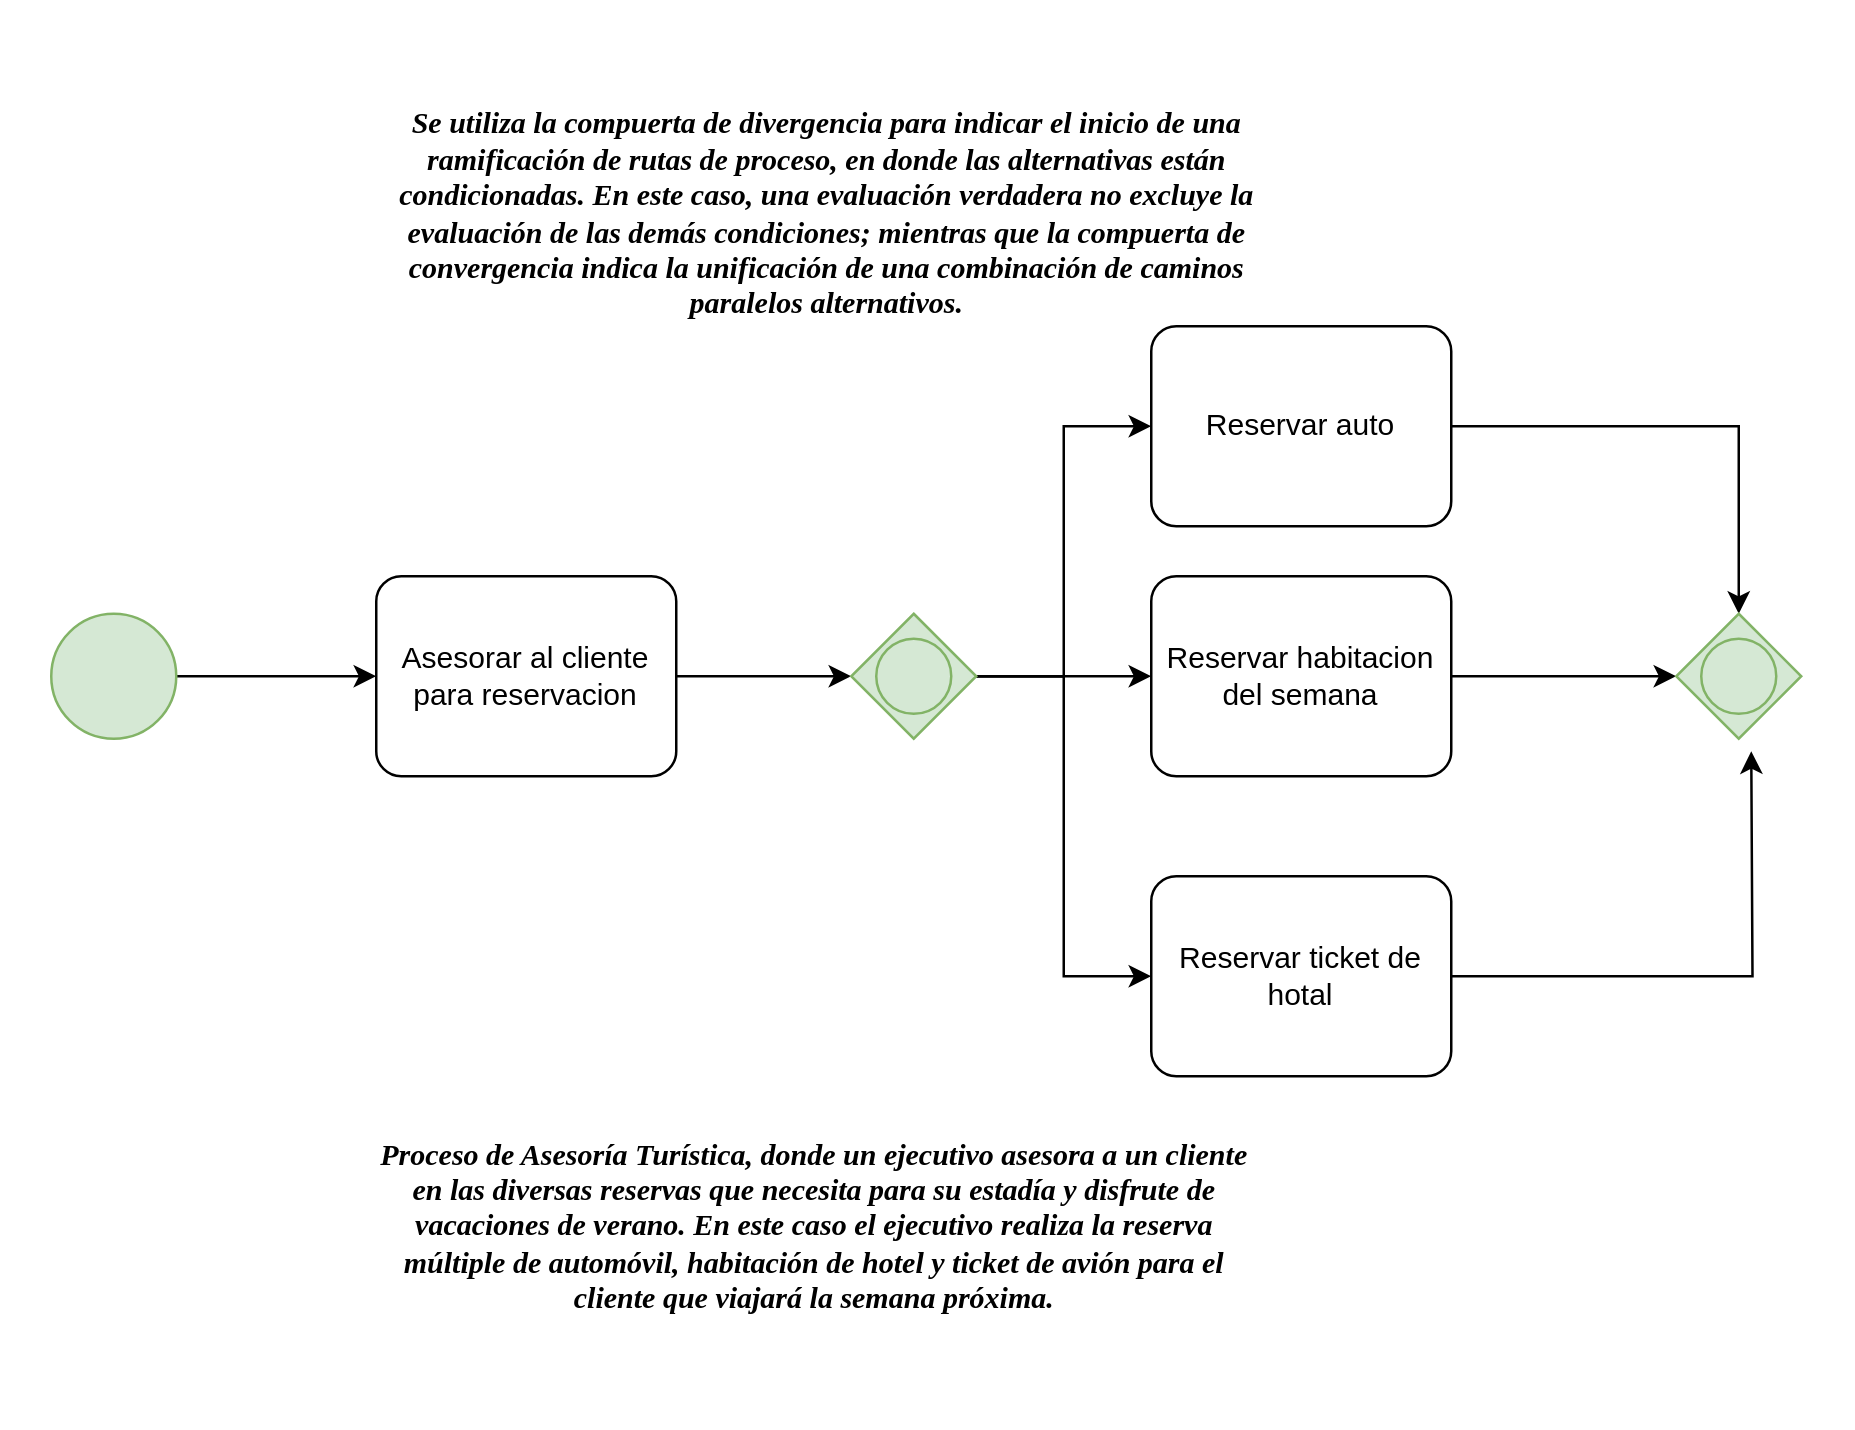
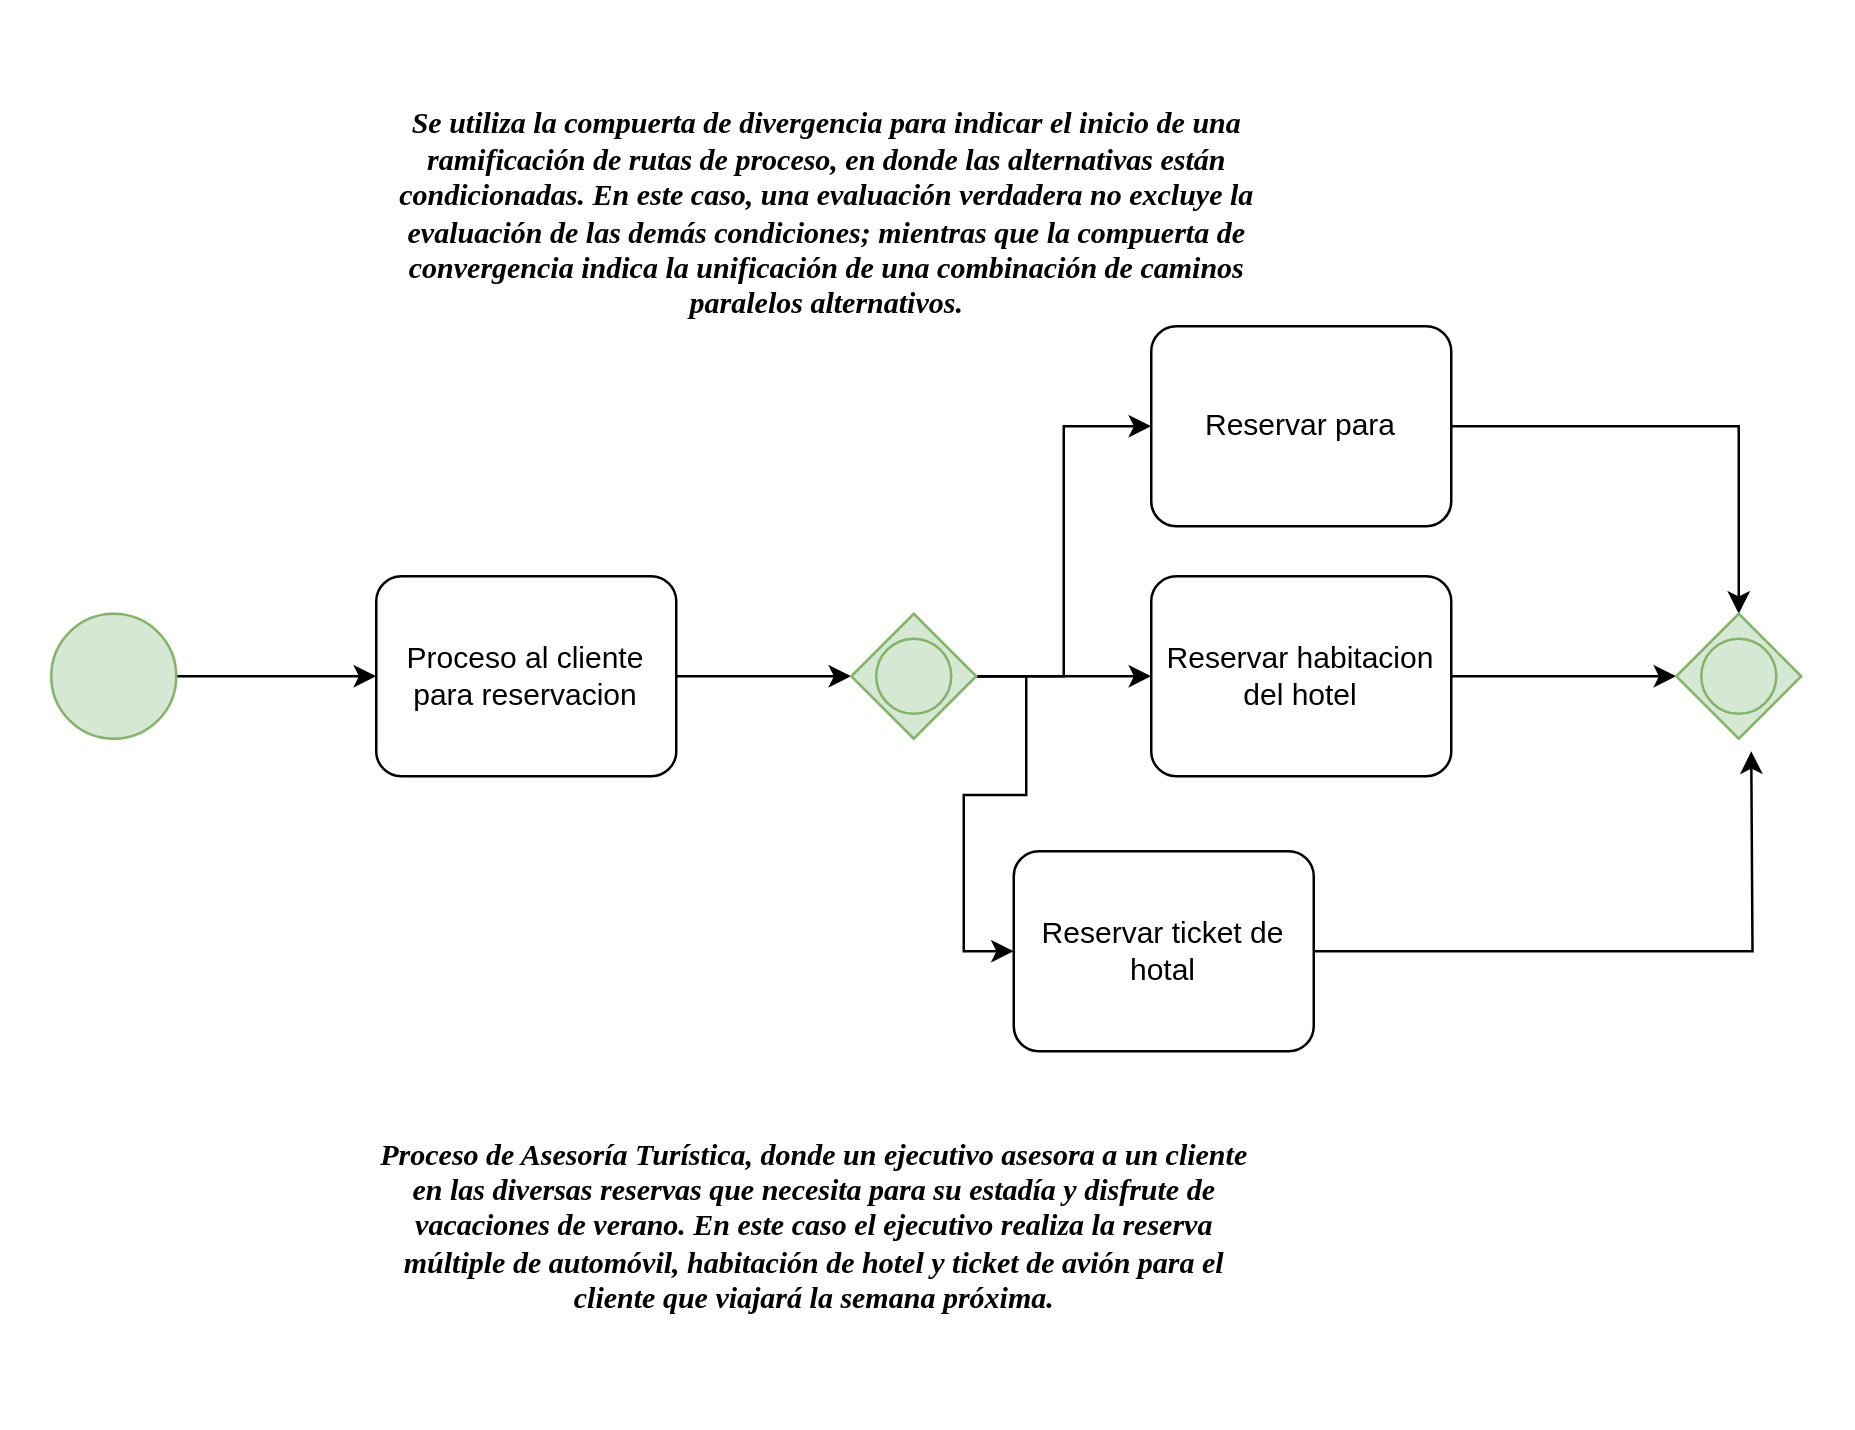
  <mxCell id="0" />
  <mxCell id="1" parent="0" />
  <mxCell id="2" value="" style="edgeStyle=orthogonalEdgeStyle;rounded=0;orthogonalLoop=1;jettySize=auto;html=1;" edge="1" parent="1" source="3" target="5"><mxGeometry relative="1" as="geometry" /></mxCell>
  <mxCell id="3" value="" style="points=[[0.145,0.145,0],[0.5,0,0],[0.855,0.145,0],[1,0.5,0],[0.855,0.855,0],[0.5,1,0],[0.145,0.855,0],[0,0.5,0]];shape=mxgraph.bpmn.event;html=1;verticalLabelPosition=bottom;labelBackgroundColor=#ffffff;verticalAlign=top;align=center;perimeter=ellipsePerimeter;outlineConnect=0;aspect=fixed;outline=standard;symbol=general;fillColor=#d5e8d4;strokeColor=#82b366;" vertex="1" parent="1"><mxGeometry x="20" y="245" width="50" height="50" as="geometry" /></mxCell>
  <mxCell id="4" value="" style="edgeStyle=orthogonalEdgeStyle;rounded=0;orthogonalLoop=1;jettySize=auto;html=1;fontFamily=Georgia;" edge="1" parent="1" source="5" target="17"><mxGeometry relative="1" as="geometry" /></mxCell>
- <mxCell id="5" value="Asesorar al cliente para reservacion" style="points=[[0.25,0,0],[0.5,0,0],[0.75,0,0],[1,0.25,0],[1,0.5,0],[1,0.75,0],[0.75,1,0],[0.5,1,0],[0.25,1,0],[0,0.75,0],[0,0.5,0],[0,0.25,0]];shape=mxgraph.bpmn.task;whiteSpace=wrap;rectStyle=rounded;size=10;taskMarker=abstract;" vertex="1" parent="1"><mxGeometry x="150" y="230" width="120" height="80" as="geometry" /></mxCell>
+ <mxCell id="5" value="Proceso al cliente para reservacion" style="points=[[0.25,0,0],[0.5,0,0],[0.75,0,0],[1,0.25,0],[1,0.5,0],[1,0.75,0],[0.75,1,0],[0.5,1,0],[0.25,1,0],[0,0.75,0],[0,0.5,0],[0,0.25,0]];shape=mxgraph.bpmn.task;whiteSpace=wrap;rectStyle=rounded;size=10;taskMarker=abstract;" vertex="1" parent="1"><mxGeometry x="150" y="230" width="120" height="80" as="geometry" /></mxCell>
  <mxCell id="6" value="&lt;h4&gt;&lt;i&gt;&lt;font face=&quot;Georgia&quot;&gt;Se utiliza la compuerta de divergencia para indicar el inicio de una&lt;br&gt;ramificación de rutas de proceso, en donde las alternativas están&lt;br&gt;condicionadas. En este caso, una evaluación verdadera no excluye la&lt;br&gt;evaluación de las demás condiciones; mientras que la compuerta de&lt;br&gt;convergencia indica la unificación de una combinación de caminos&lt;br&gt;paralelos alternativos.&lt;/font&gt;&lt;/i&gt;&lt;br&gt;&lt;/h4&gt;" style="text;html=1;align=center;verticalAlign=middle;resizable=0;points=[];autosize=1;strokeColor=none;fillColor=none;" vertex="1" parent="1"><mxGeometry x="105" y="20" width="450" height="130" as="geometry" /></mxCell>
  <mxCell id="7" value="&lt;h4&gt;&lt;i&gt;Proceso de Asesoría Turística, donde un ejecutivo asesora a un cliente&lt;br&gt;en las diversas reservas que necesita para su estadía y disfrute de&lt;br&gt;vacaciones de verano. En este caso el ejecutivo realiza la reserva&lt;br&gt;múltiple de automóvil, habitación de hotel y ticket de avión para el&lt;br&gt;cliente que viajará la semana próxima.&lt;/i&gt;&lt;br&gt;&lt;/h4&gt;" style="text;html=1;align=center;verticalAlign=middle;resizable=0;points=[];autosize=1;strokeColor=none;fillColor=none;fontFamily=Georgia;" vertex="1" parent="1"><mxGeometry x="95" y="430" width="460" height="120" as="geometry" /></mxCell>
  <mxCell id="8" style="edgeStyle=orthogonalEdgeStyle;rounded=0;orthogonalLoop=1;jettySize=auto;html=1;fontFamily=Georgia;" edge="1" parent="1" source="9"><mxGeometry relative="1" as="geometry"><mxPoint x="700" y="300" as="targetPoint" /></mxGeometry></mxCell>
- <mxCell id="9" value="Reservar ticket de hotal" style="points=[[0.25,0,0],[0.5,0,0],[0.75,0,0],[1,0.25,0],[1,0.5,0],[1,0.75,0],[0.75,1,0],[0.5,1,0],[0.25,1,0],[0,0.75,0],[0,0.5,0],[0,0.25,0]];shape=mxgraph.bpmn.task;whiteSpace=wrap;rectStyle=rounded;size=10;taskMarker=abstract;" vertex="1" parent="1"><mxGeometry x="460" y="350" width="120" height="80" as="geometry" /></mxCell>
+ <mxCell id="9" value="Reservar ticket de hotal" style="points=[[0.25,0,0],[0.5,0,0],[0.75,0,0],[1,0.25,0],[1,0.5,0],[1,0.75,0],[0.75,1,0],[0.5,1,0],[0.25,1,0],[0,0.75,0],[0,0.5,0],[0,0.25,0]];shape=mxgraph.bpmn.task;whiteSpace=wrap;rectStyle=rounded;size=10;taskMarker=abstract;" vertex="1" parent="1"><mxGeometry x="405" y="340" width="120" height="80" as="geometry" /></mxCell>
  <mxCell id="10" value="" style="edgeStyle=orthogonalEdgeStyle;rounded=0;orthogonalLoop=1;jettySize=auto;html=1;fontFamily=Georgia;" edge="1" parent="1" source="11" target="18"><mxGeometry relative="1" as="geometry" /></mxCell>
- <mxCell id="11" value="Reservar habitacion del semana" style="points=[[0.25,0,0],[0.5,0,0],[0.75,0,0],[1,0.25,0],[1,0.5,0],[1,0.75,0],[0.75,1,0],[0.5,1,0],[0.25,1,0],[0,0.75,0],[0,0.5,0],[0,0.25,0]];shape=mxgraph.bpmn.task;whiteSpace=wrap;rectStyle=rounded;size=10;taskMarker=abstract;" vertex="1" parent="1"><mxGeometry x="460" y="230" width="120" height="80" as="geometry" /></mxCell>
+ <mxCell id="11" value="Reservar habitacion del hotel" style="points=[[0.25,0,0],[0.5,0,0],[0.75,0,0],[1,0.25,0],[1,0.5,0],[1,0.75,0],[0.75,1,0],[0.5,1,0],[0.25,1,0],[0,0.75,0],[0,0.5,0],[0,0.25,0]];shape=mxgraph.bpmn.task;whiteSpace=wrap;rectStyle=rounded;size=10;taskMarker=abstract;" vertex="1" parent="1"><mxGeometry x="460" y="230" width="120" height="80" as="geometry" /></mxCell>
  <mxCell id="12" style="edgeStyle=orthogonalEdgeStyle;rounded=0;orthogonalLoop=1;jettySize=auto;html=1;entryX=0.5;entryY=0;entryDx=0;entryDy=0;entryPerimeter=0;fontFamily=Georgia;" edge="1" parent="1" source="13" target="18"><mxGeometry relative="1" as="geometry" /></mxCell>
- <mxCell id="13" value="Reservar auto" style="points=[[0.25,0,0],[0.5,0,0],[0.75,0,0],[1,0.25,0],[1,0.5,0],[1,0.75,0],[0.75,1,0],[0.5,1,0],[0.25,1,0],[0,0.75,0],[0,0.5,0],[0,0.25,0]];shape=mxgraph.bpmn.task;whiteSpace=wrap;rectStyle=rounded;size=10;taskMarker=abstract;" vertex="1" parent="1"><mxGeometry x="460" y="130" width="120" height="80" as="geometry" /></mxCell>
+ <mxCell id="13" value="Reservar para" style="points=[[0.25,0,0],[0.5,0,0],[0.75,0,0],[1,0.25,0],[1,0.5,0],[1,0.75,0],[0.75,1,0],[0.5,1,0],[0.25,1,0],[0,0.75,0],[0,0.5,0],[0,0.25,0]];shape=mxgraph.bpmn.task;whiteSpace=wrap;rectStyle=rounded;size=10;taskMarker=abstract;" vertex="1" parent="1"><mxGeometry x="460" y="130" width="120" height="80" as="geometry" /></mxCell>
  <mxCell id="14" value="" style="edgeStyle=orthogonalEdgeStyle;rounded=0;orthogonalLoop=1;jettySize=auto;html=1;fontFamily=Georgia;" edge="1" parent="1" source="17" target="11"><mxGeometry relative="1" as="geometry" /></mxCell>
  <mxCell id="15" style="edgeStyle=orthogonalEdgeStyle;rounded=0;orthogonalLoop=1;jettySize=auto;html=1;entryX=0;entryY=0.5;entryDx=0;entryDy=0;entryPerimeter=0;fontFamily=Georgia;" edge="1" parent="1" source="17" target="13"><mxGeometry relative="1" as="geometry" /></mxCell>
  <mxCell id="16" style="edgeStyle=orthogonalEdgeStyle;rounded=0;orthogonalLoop=1;jettySize=auto;html=1;entryX=0;entryY=0.5;entryDx=0;entryDy=0;entryPerimeter=0;fontFamily=Georgia;" edge="1" parent="1" source="17" target="9"><mxGeometry relative="1" as="geometry" /></mxCell>
  <mxCell id="17" value="" style="points=[[0.25,0.25,0],[0.5,0,0],[0.75,0.25,0],[1,0.5,0],[0.75,0.75,0],[0.5,1,0],[0.25,0.75,0],[0,0.5,0]];shape=mxgraph.bpmn.gateway2;html=1;verticalLabelPosition=bottom;labelBackgroundColor=#ffffff;verticalAlign=top;align=center;perimeter=rhombusPerimeter;outlineConnect=0;outline=standard;symbol=general;fontFamily=Georgia;fillColor=#d5e8d4;strokeColor=#82b366;" vertex="1" parent="1"><mxGeometry x="340" y="245" width="50" height="50" as="geometry" /></mxCell>
  <mxCell id="18" value="" style="points=[[0.25,0.25,0],[0.5,0,0],[0.75,0.25,0],[1,0.5,0],[0.75,0.75,0],[0.5,1,0],[0.25,0.75,0],[0,0.5,0]];shape=mxgraph.bpmn.gateway2;html=1;verticalLabelPosition=bottom;labelBackgroundColor=#ffffff;verticalAlign=top;align=center;perimeter=rhombusPerimeter;outlineConnect=0;outline=standard;symbol=general;fontFamily=Georgia;fillColor=#d5e8d4;strokeColor=#82b366;" vertex="1" parent="1"><mxGeometry x="670" y="245" width="50" height="50" as="geometry" /></mxCell>
